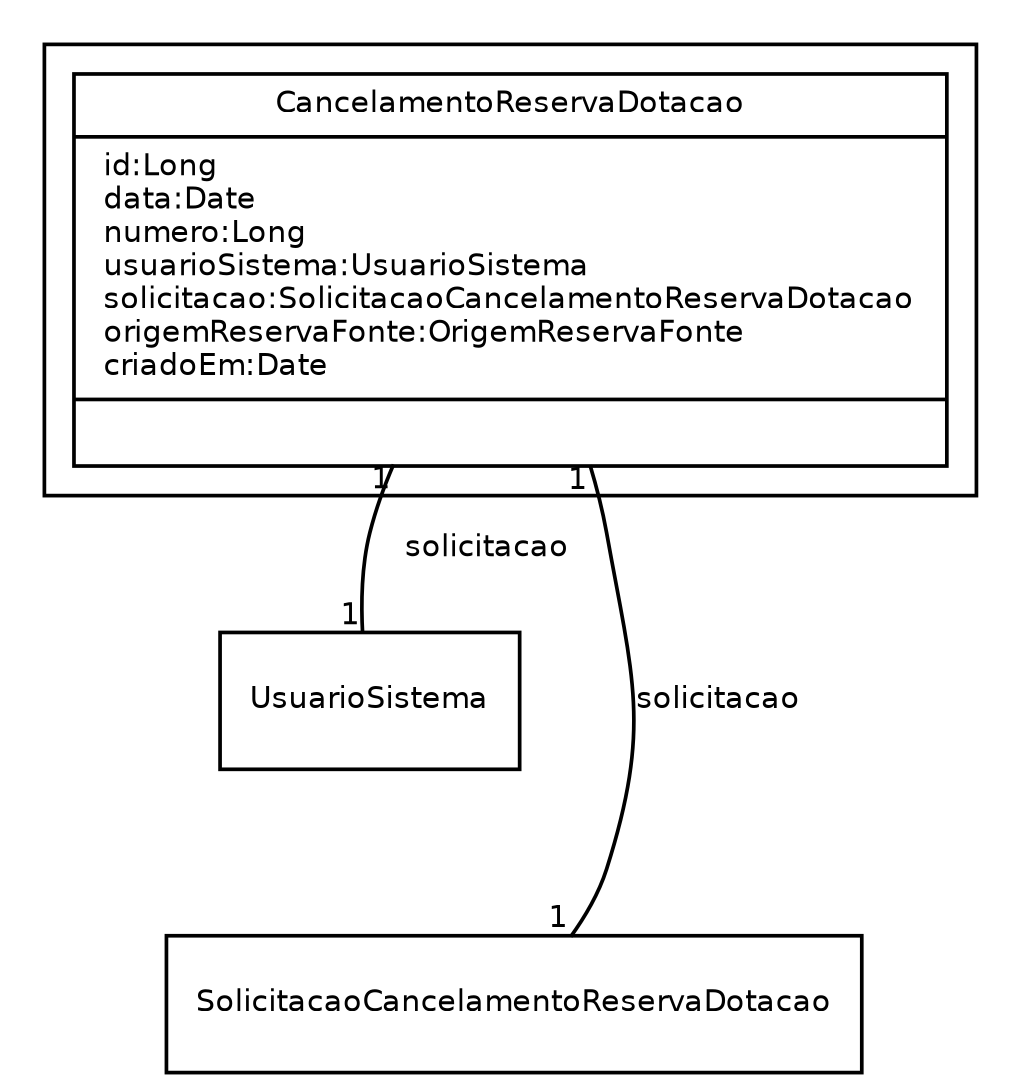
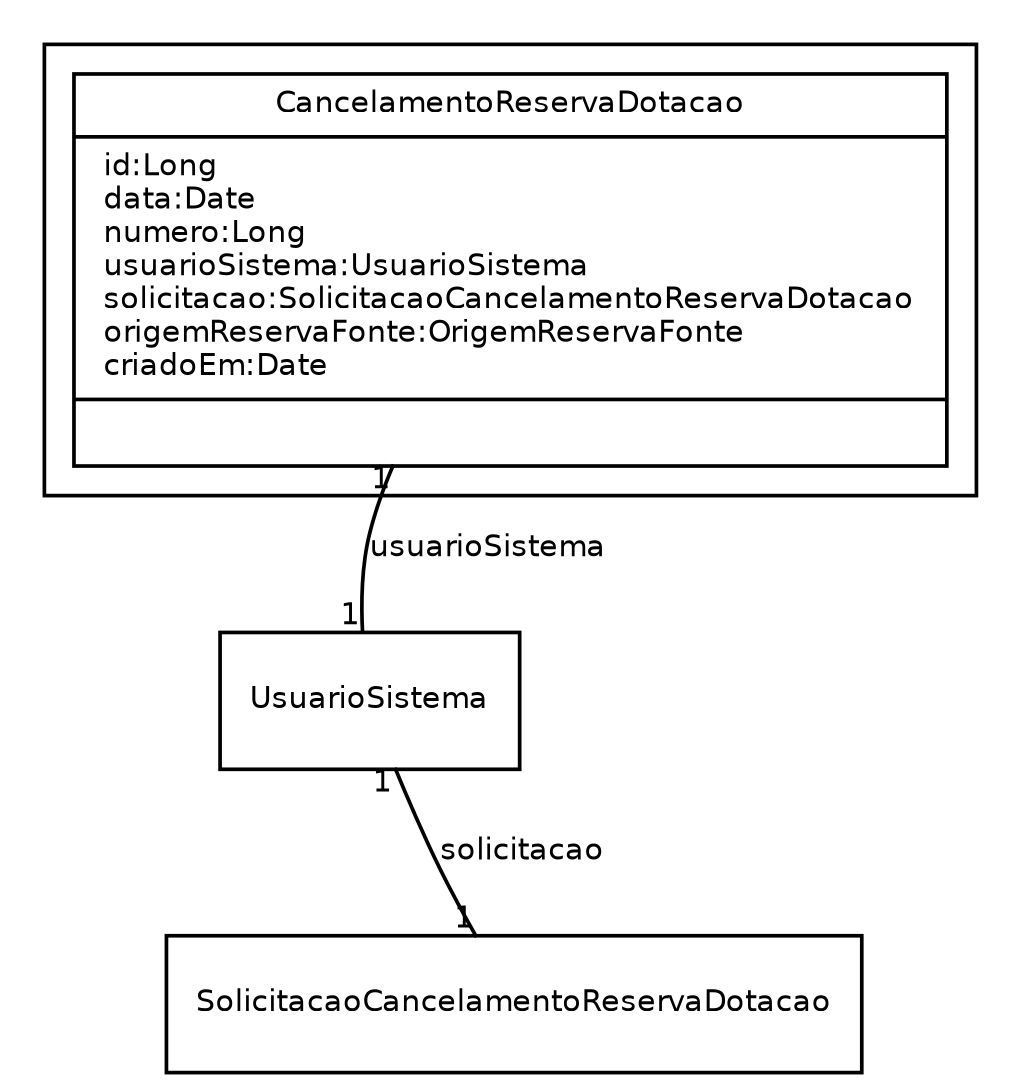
  digraph {
    fontname="DejaVu Sans"
    fontsize=8
    node [fontname="DejaVu Sans" fontsize=8 shape=record]
    edge [arrowhead=none fontname="DejaVu Sans" fontsize=8 headlabel=1 taillabel=1]
    n1 [label="{CancelamentoReservaDotacao|id:Long\ldata:Date\lnumero:Long\lusuarioSistema:UsuarioSistema\lsolicitacao:SolicitacaoCancelamentoReservaDotacao\lorigemReservaFonte:OrigemReservaFonte\lcriadoEm:Date\l|\l}"]
    UsuarioSistema
    SolicitacaoCancelamentoReservaDotacao
    subgraph cluster_1 {
      n1
    }
-   n1 -> UsuarioSistema [label=solicitacao]
-   n1 -> SolicitacaoCancelamentoReservaDotacao [label=solicitacao]
+   n1 -> UsuarioSistema [label=usuarioSistema]
+   UsuarioSistema -> SolicitacaoCancelamentoReservaDotacao [label=solicitacao]
  }
